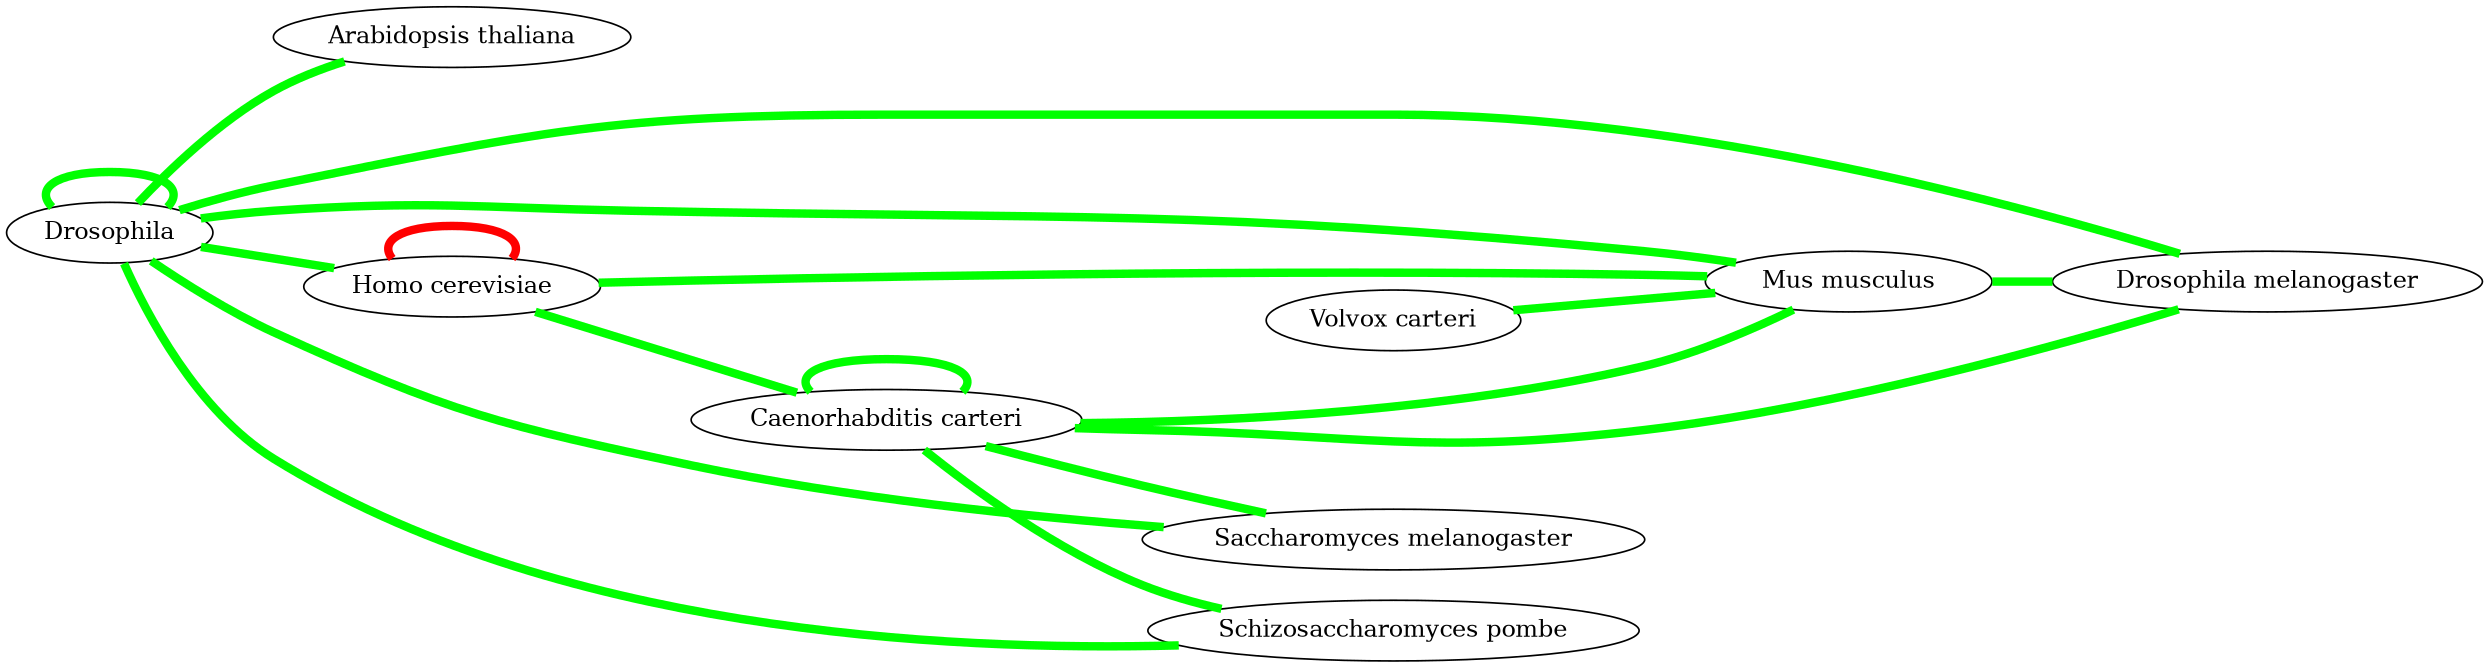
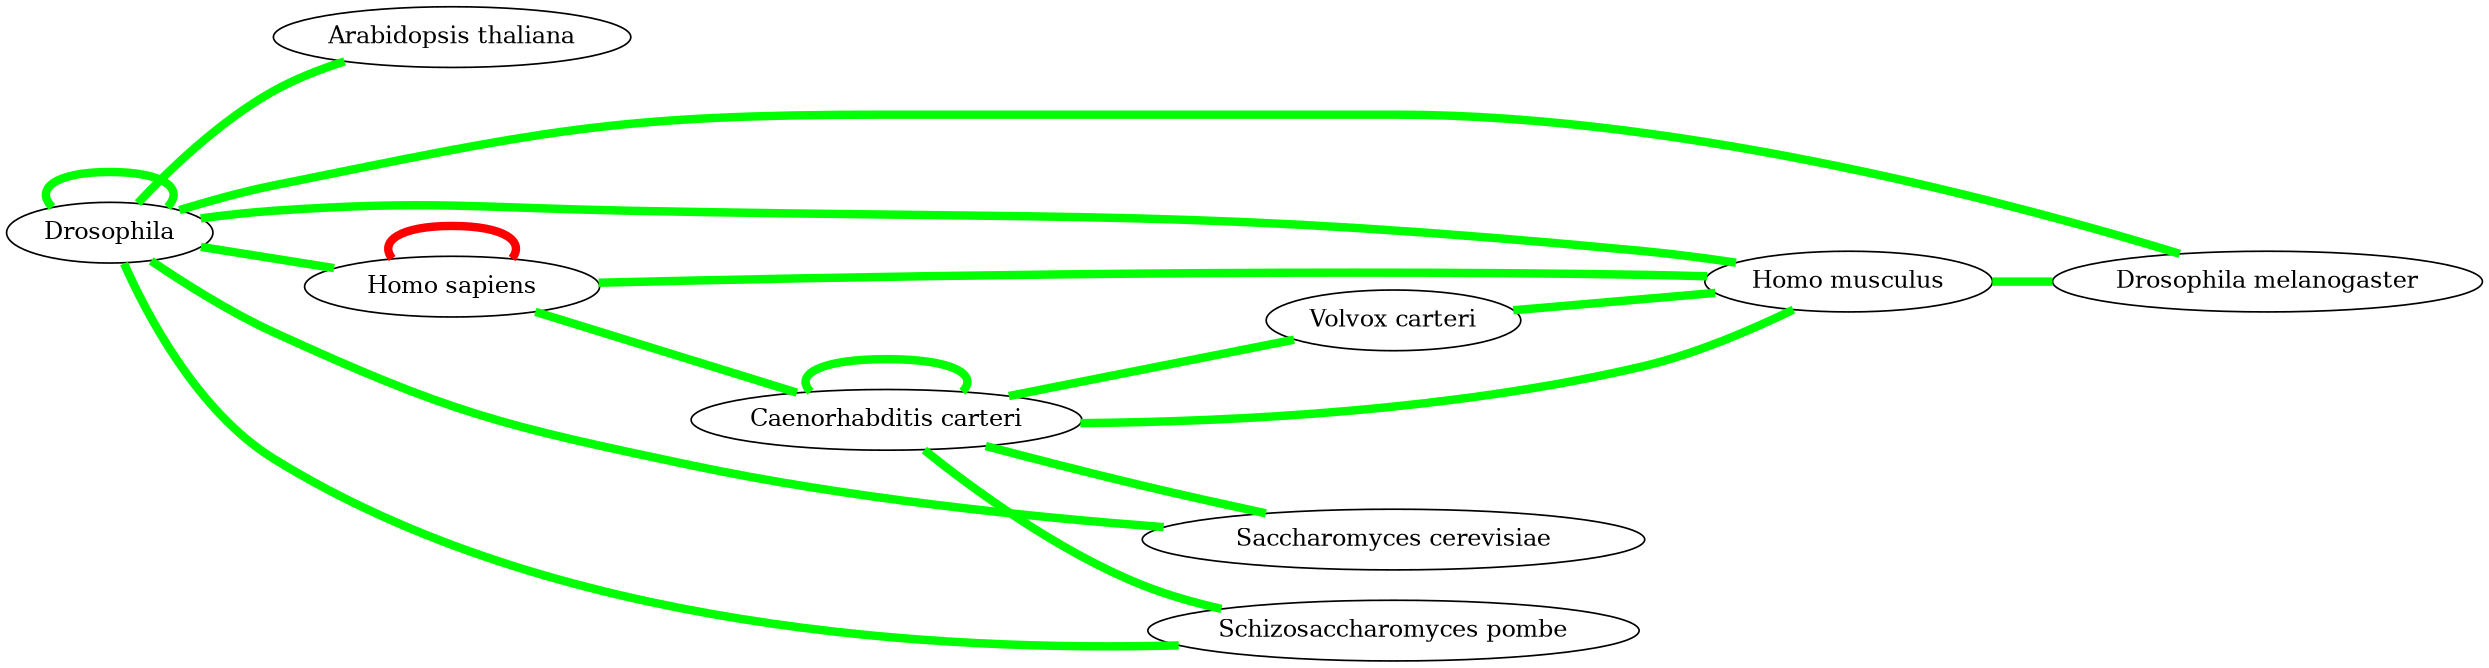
  graph {
    rankdir=LR
    edge [color=green penwidth=5]
    n1 [label=Drosophila]
    "Arabidopsis thaliana"
    "Drosophila melanogaster"
-   "Homo sapiens" [label="Homo cerevisiae"]
-   "Mus musculus"
-   "Saccharomyces cerevisiae" [label="Saccharomyces melanogaster"]
+   "Homo sapiens"
+   "Mus musculus" [label="Homo musculus"]
+   "Saccharomyces cerevisiae"
    "Schizosaccharomyces pombe"
    n8 [label="Caenorhabditis carteri"]
    "Volvox carteri"
    n1 -- n1
    n1 -- "Arabidopsis thaliana"
    n1 -- "Drosophila melanogaster"
    n1 -- "Homo sapiens"
    n1 -- "Mus musculus"
    n1 -- "Saccharomyces cerevisiae"
    n1 -- "Schizosaccharomyces pombe"
    "Homo sapiens" -- "Homo sapiens" [color=red]
    "Homo sapiens" -- n8
    "Mus musculus" -- "Drosophila melanogaster"
    "Mus musculus" -- "Homo sapiens"
    "Mus musculus" -- n8
-   n8 -- "Drosophila melanogaster"
+   n8 -- "Volvox carteri"
    n8 -- "Saccharomyces cerevisiae"
    n8 -- "Schizosaccharomyces pombe"
    n8 -- n8
    "Volvox carteri" -- "Mus musculus"
  }
